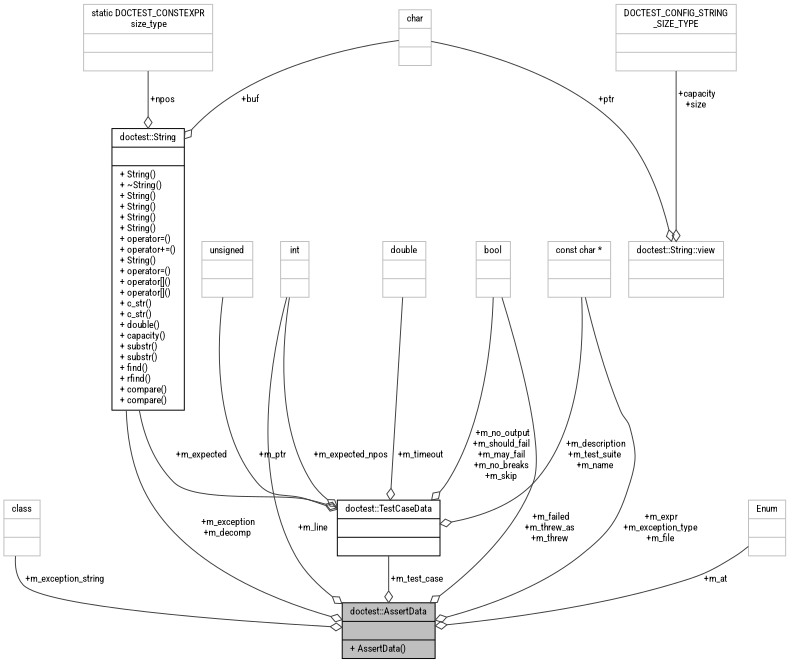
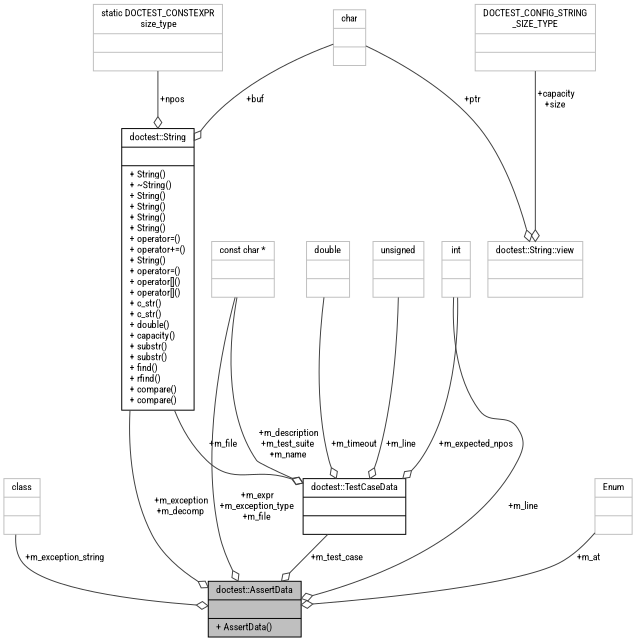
  digraph {
    fontname="Roboto Condensed"
    node [color=grey75 fillcolor=white fontname="Roboto Condensed" fontsize=10 shape=record style=filled]
    edge [arrowhead=odiamond color=grey25 fontname="Roboto Condensed" fontsize=10 labelfontname=Helvetica labelfontsize=10 style=solid]
    n1 [color=black fillcolor=grey75 fontcolor=black height=0.2 label="{doctest::AssertData\n||+ AssertData()\l}" width=0.4]
    n2 [height=0.2 label="{class\n||}" width=0.4]
    n3 [color=black height=0.2 label="{doctest::TestCaseData\n||}" width=0.4]
    n4 [height=0.2 label="{double\n||}" width=0.4]
    n5 [color=black height=0.2 label="{doctest::String\n||+ String()\l+ ~String()\l+ String()\l+ String()\l+ String()\l+ String()\l+ operator=()\l+ operator+=()\l+ String()\l+ operator=()\l+ operator[]()\l+ operator[]()\l+ c_str()\l+ c_str()\l+ double()\l+ capacity()\l+ substr()\l+ substr()\l+ find()\l+ rfind()\l+ compare()\l+ compare()\l}" width=0.4]
    n6 [height=0.2 label="{static DOCTEST_CONSTEXPR\l size_type\n||}" width=0.4]
    n7 [height=0.2 label="{doctest::String::view\n||}" width=0.4]
    n8 [height=0.2 label="{char\n||}" width=0.4]
    n9 [height=0.2 label="{DOCTEST_CONFIG_STRING\l_SIZE_TYPE\n||}" width=0.4]
    n10 [height=0.2 label="{int\n||}" width=0.4]
-   n11 [height=0.2 label="{bool\n||}" width=0.4]
    n12 [height=0.2 label="{const char *\n||}" width=0.4]
    n13 [height=0.2 label="{unsigned\n||}" width=0.4]
    n14 [height=0.2 label="{Enum\n||}" width=0.4]
    n2 -> n1 [label=" +m_exception_string"]
    n3 -> n1 [label=" +m_test_case"]
    n4 -> n3 [label=" +m_timeout"]
    n5 -> n1 [label=" +m_exception\n+m_decomp"]
-   n5 -> n3 [label=" +m_expected"]
+   n5 -> n3 [label=" +m_file"]
    n6 -> n5 [label=" +npos"]
    n8 -> n5 [label=" +buf"]
    n8 -> n7 [label=" +ptr"]
    n9 -> n7 [label=" +capacity\n+size"]
    n10 -> n1 [label=" +m_line"]
    n10 -> n3 [label=" +m_expected_npos"]
-   n11 -> n1 [label=" +m_failed\n+m_threw_as\n+m_threw"]
-   n11 -> n3 [label=" +m_no_output\n+m_should_fail\n+m_may_fail\n+m_no_breaks\n+m_skip"]
    n12 -> n1 [label=" +m_expr\n+m_exception_type\n+m_file"]
    n12 -> n3 [label=" +m_description\n+m_test_suite\n+m_name"]
-   n13 -> n3 [label=" +m_ptr"]
+   n13 -> n3 [label=" +m_line"]
    n14 -> n1 [label=" +m_at"]
  }
